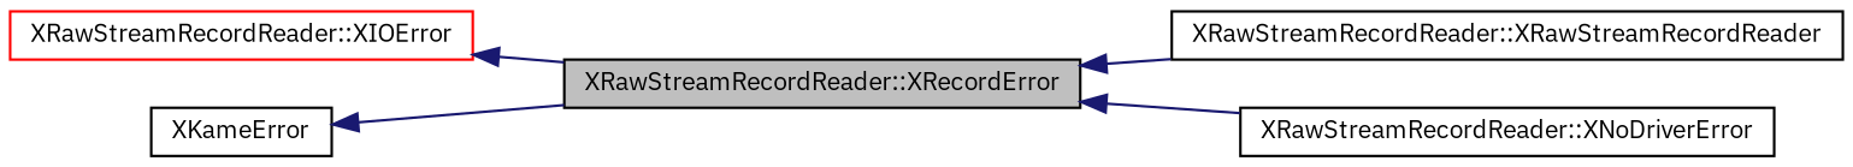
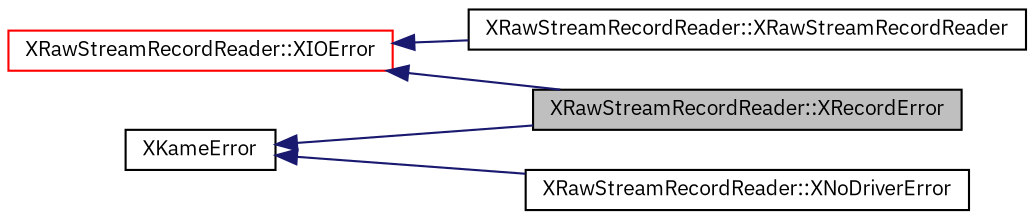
  digraph {
    fontname="IBM Plex Sans"
    rankdir=LR
    node [color=black fillcolor=white fontname="IBM Plex Sans" fontsize=10 shape=record style=filled]
    edge [color=midnightblue dir=back fontname="IBM Plex Sans" fontsize=10 labelfontname="FreeSans.ttf" labelfontsize=10 style=solid]
    n1 [fillcolor=grey75 fontcolor=black height=0.2 label="XRawStreamRecordReader::XRecordError" width=0.4]
    n2 [height=0.2 label="XRawStreamRecordReader::XRawStreamRecordReader" width=0.4]
    n3 [height=0.2 label="XRawStreamRecordReader::XNoDriverError" width=0.4]
    n4 [color=red height=0.2 label="XRawStreamRecordReader::XIOError" width=0.4]
    n5 [height=0.2 label=XKameError width=0.4]
-   n1 -> n2
-   n1 -> n3
+   n4 -> n2
+   n5 -> n3
    n4 -> n1
    n5 -> n1
  }
